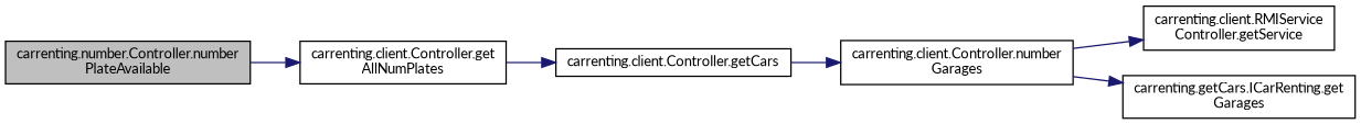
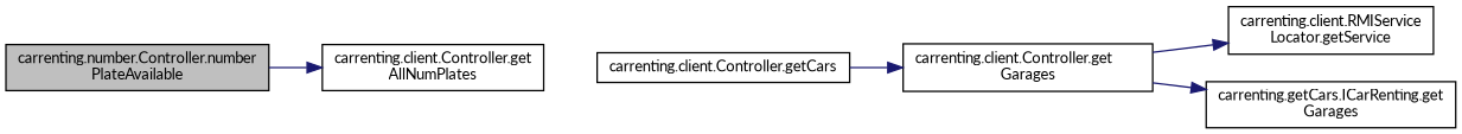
  digraph {
    fontname=Lato
    rankdir=LR
    node [color=black fillcolor=white fontname=Lato fontsize=10 shape=record style=filled]
    edge [color=midnightblue fontname=Lato fontsize=10 labelfontname=Helvetica labelfontsize=10 style=solid]
    n1 [fillcolor=grey75 fontcolor=black height=0.2 label="carrenting.number.Controller.number\lPlateAvailable" width=0.4]
    n2 [height=0.2 label="carrenting.client.Controller.get\lAllNumPlates" width=0.4]
    n3 [height=0.2 label="carrenting.client.Controller.getCars" width=0.4]
-   n4 [height=0.2 label="carrenting.client.Controller.number\lGarages" width=0.4]
-   n5 [height=0.2 label="carrenting.client.RMIService\lController.getService" width=0.4]
+   n4 [height=0.2 label="carrenting.client.Controller.get\lGarages" width=0.4]
+   n5 [height=0.2 label="carrenting.client.RMIService\lLocator.getService" width=0.4]
    n6 [height=0.2 label="carrenting.getCars.ICarRenting.get\lGarages" width=0.4]
    n1 -> n2
-   n2 -> n3
    n3 -> n4
    n4 -> n5
    n4 -> n6
  }
